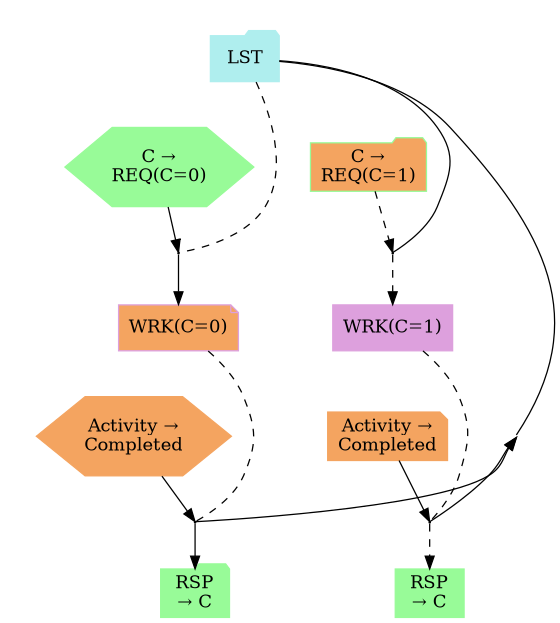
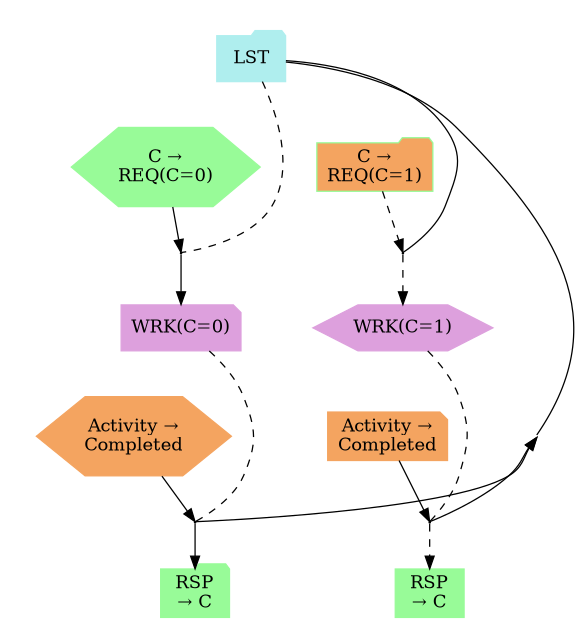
  digraph {
    color=white
    concentrate=true
    fontname="DejaVu Serif"
    node [fontname="DejaVu Serif" shape=point style=filled]
    edge [fontname="DejaVu Serif" style=solid]
    n1 [color=PaleTurquoise label=LST shape=folder]
    n2 [color=PaleGreen label="C &#8594;\nREQ(C=0)" shape=hexagon]
    T_0_18446744073709551615 [height=0.015 width=0.015 style=""]
    n4 [color=PaleGreen fillcolor=SandyBrown label="C &#8594;\nREQ(C=1)" shape=folder]
    T_1_18446744073709551615 [height=0.015 width=0.015 style=""]
-   n6 [color=Plum label="WRK(C=0)" shape=note fillcolor=SandyBrown]
+   n6 [color=Plum label="WRK(C=0)" shape=note]
    n7 [color=SandyBrown label="Activity &#8594;\nCompleted" shape=hexagon]
    T_2_18446744073709551615 [height=0.015 width=0.015 style=""]
-   n9 [color=Plum label="WRK(C=1)" shape=box]
+   n9 [color=Plum label="WRK(C=1)" shape=hexagon]
    n10 [color=SandyBrown label="Activity &#8594;\nCompleted" shape=note]
    T_3_18446744073709551615 [height=0.015 width=0.015 style=""]
    n12 [color=PaleGreen label="RSP\n&#8594; C" shape=folder]
    n13 [color=PaleGreen label="RSP\n&#8594; C" shape=box]
    subgraph cluster_1 {
      subgraph cluster_2 {
        n1
        n2
        T_0_18446744073709551615
      }
      subgraph cluster_3 {
        n4
        T_1_18446744073709551615
      }
    }
    subgraph cluster_4 {
      subgraph cluster_5 {
        n6
        n7
        T_2_18446744073709551615
      }
    }
    subgraph cluster_6 {
      subgraph cluster_7 {
        n9
        n10
        T_3_18446744073709551615
      }
    }
    n1 -> n2 [style=invis]
    n1 -> T_0_18446744073709551615 [arrowhead=none direction=forward style=dashed]
    n1 -> n4 [style=invis]
    n1 -> T_1_18446744073709551615 [arrowhead=none direction=forward]
    n2 -> T_0_18446744073709551615
    T_0_18446744073709551615 -> n6 [constraint=true]
    n4 -> T_1_18446744073709551615 [style=dashed]
    T_1_18446744073709551615 -> n9 [constraint=true style=dashed]
    n6 -> n7 [style=invis]
    n6 -> T_2_18446744073709551615 [arrowhead=none direction=forward style=dashed]
    n7 -> T_2_18446744073709551615
    T_2_18446744073709551615 -> n1 [constraint=false]
    T_2_18446744073709551615 -> n12
    n9 -> n10 [style=invis]
    n9 -> T_3_18446744073709551615 [arrowhead=none direction=forward style=dashed]
    n10 -> T_3_18446744073709551615
    T_3_18446744073709551615 -> n1 [constraint=false]
    T_3_18446744073709551615 -> n13 [style=dashed]
  }
